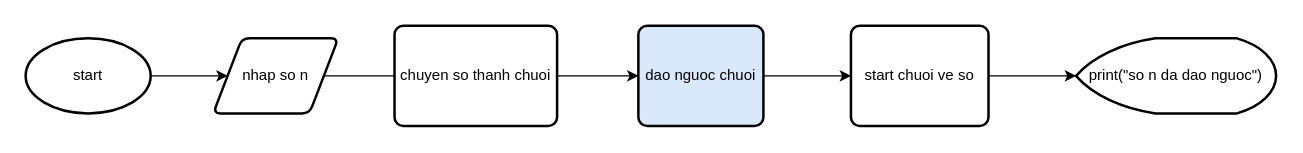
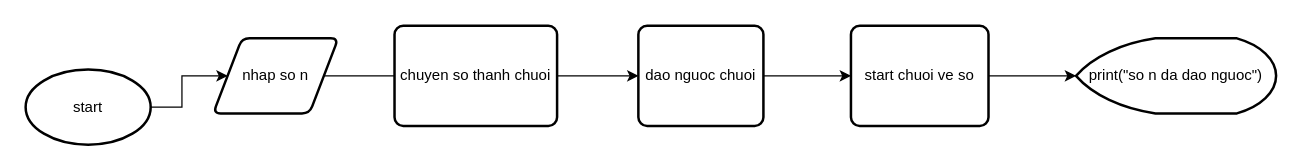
  <mxCell id="0" />
  <mxCell id="1" parent="0" />
  <mxCell id="2" style="edgeStyle=orthogonalEdgeStyle;rounded=0;orthogonalLoop=1;jettySize=auto;html=1;entryX=0;entryY=0.5;entryDx=0;entryDy=0;" edge="1" parent="1" source="3" target="5"><mxGeometry relative="1" as="geometry" /></mxCell>
- <mxCell id="3" value="start" style="strokeWidth=2;html=1;shape=mxgraph.flowchart.start_1;whiteSpace=wrap;" vertex="1" parent="1"><mxGeometry y="30" width="100" height="60" as="geometry" x="20" /></mxCell>
+ <mxCell id="3" value="start" style="strokeWidth=2;html=1;shape=mxgraph.flowchart.start_1;whiteSpace=wrap;" vertex="1" parent="1"><mxGeometry x="20" y="55" width="100" height="60" as="geometry" /></mxCell>
  <mxCell id="4" style="edgeStyle=orthogonalEdgeStyle;rounded=0;orthogonalLoop=1;jettySize=auto;html=1;entryX=0;entryY=0.5;entryDx=0;entryDy=0;endArrow=none;" edge="1" parent="1" source="5" target="7"><mxGeometry relative="1" as="geometry" /></mxCell>
  <mxCell id="5" value="nhap so n" style="shape=parallelogram;html=1;strokeWidth=2;perimeter=parallelogramPerimeter;whiteSpace=wrap;rounded=1;arcSize=12;size=0.23;" vertex="1" parent="1"><mxGeometry x="170" y="30" width="100" height="60" as="geometry" /></mxCell>
  <mxCell id="6" style="edgeStyle=orthogonalEdgeStyle;rounded=0;orthogonalLoop=1;jettySize=auto;html=1;" edge="1" parent="1" source="7"><mxGeometry relative="1" as="geometry"><mxPoint x="510" y="60" as="targetPoint" /></mxGeometry></mxCell>
  <mxCell id="7" value="chuyen so thanh chuoi" style="rounded=1;whiteSpace=wrap;html=1;absoluteArcSize=1;arcSize=14;strokeWidth=2;" vertex="1" parent="1"><mxGeometry x="315" y="20" width="130" height="80" as="geometry" /></mxCell>
  <mxCell id="8" style="edgeStyle=orthogonalEdgeStyle;rounded=0;orthogonalLoop=1;jettySize=auto;html=1;" edge="1" parent="1" source="9"><mxGeometry relative="1" as="geometry"><mxPoint x="680" y="60" as="targetPoint" /></mxGeometry></mxCell>
- <mxCell id="9" value="dao nguoc chuoi" style="rounded=1;whiteSpace=wrap;html=1;absoluteArcSize=1;arcSize=14;strokeWidth=2;fillColor=#dae8fc;" vertex="1" parent="1"><mxGeometry x="510" y="20" width="100" height="80" as="geometry" /></mxCell>
+ <mxCell id="9" value="dao nguoc chuoi" style="rounded=1;whiteSpace=wrap;html=1;absoluteArcSize=1;arcSize=14;strokeWidth=2;" vertex="1" parent="1"><mxGeometry x="510" y="20" width="100" height="80" as="geometry" /></mxCell>
  <mxCell id="10" style="edgeStyle=orthogonalEdgeStyle;rounded=0;orthogonalLoop=1;jettySize=auto;html=1;" edge="1" parent="1" source="11"><mxGeometry relative="1" as="geometry"><mxPoint x="860" y="60" as="targetPoint" /></mxGeometry></mxCell>
  <mxCell id="11" value="start chuoi ve so" style="rounded=1;whiteSpace=wrap;html=1;absoluteArcSize=1;arcSize=14;strokeWidth=2;" vertex="1" parent="1"><mxGeometry x="680" y="20" width="110" height="80" as="geometry" /></mxCell>
  <mxCell id="12" value="print(&quot;so n da dao nguoc&quot;)" style="strokeWidth=2;html=1;shape=mxgraph.flowchart.display;whiteSpace=wrap;" vertex="1" parent="1"><mxGeometry x="860" y="30" width="160" height="60" as="geometry" /></mxCell>
